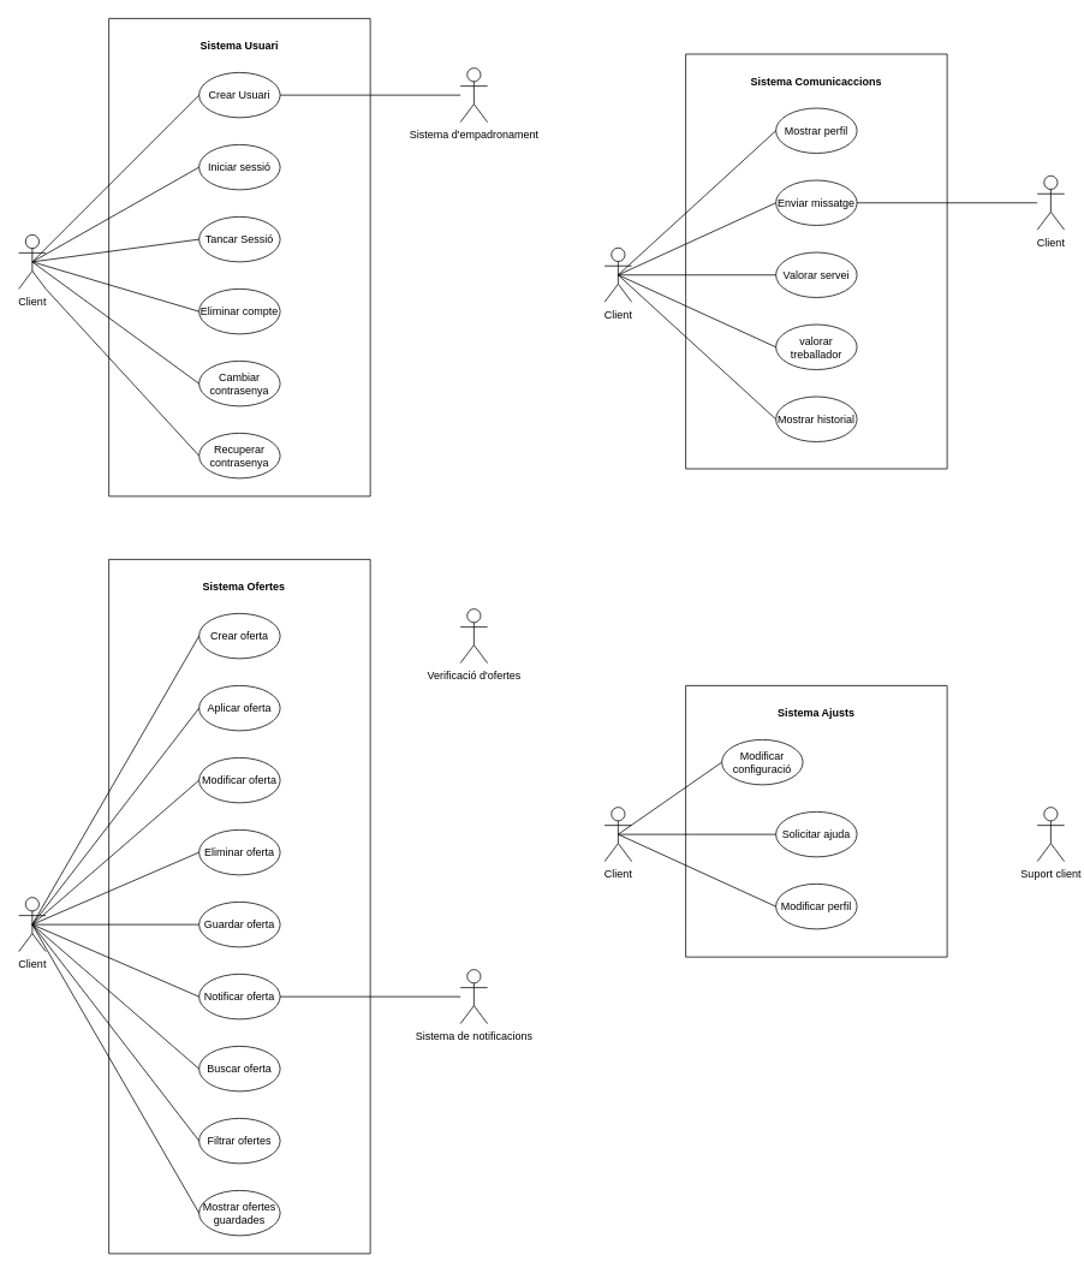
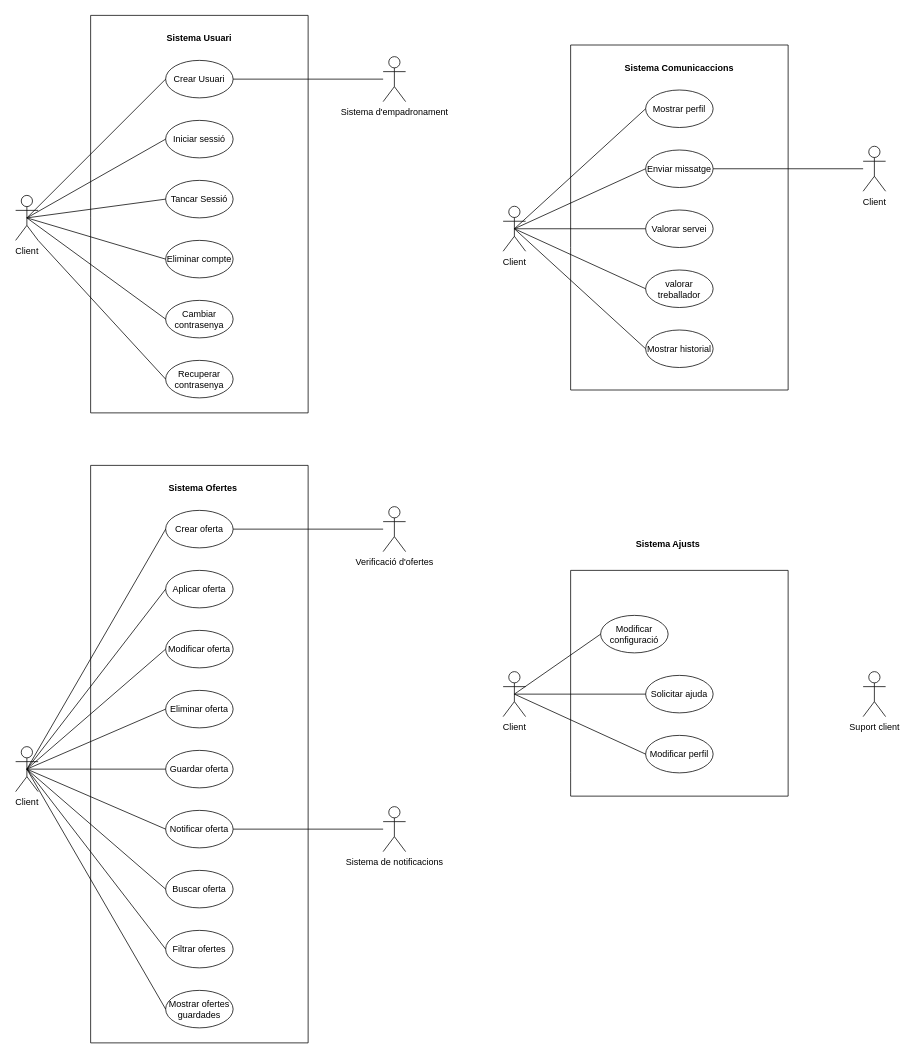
  <mxCell id="0" />
  <mxCell id="1" parent="0" />
  <mxCell id="2" value="Client" style="shape=umlActor;verticalLabelPosition=bottom;verticalAlign=top;html=1;outlineConnect=0;" vertex="1" parent="1"><mxGeometry x="20" y="260" width="30" height="60" as="geometry" /></mxCell>
  <mxCell id="3" value="Crear Usuari" style="ellipse;whiteSpace=wrap;html=1;" vertex="1" parent="1"><mxGeometry x="220" y="80" width="90" height="50" as="geometry" /></mxCell>
  <mxCell id="4" value="" style="endArrow=none;html=1;rounded=0;exitX=0.5;exitY=0.5;exitDx=0;exitDy=0;exitPerimeter=0;entryX=0;entryY=0.5;entryDx=0;entryDy=0;" edge="1" parent="1" source="2" target="3"><mxGeometry width="50" height="50" relative="1" as="geometry"><mxPoint x="210" y="280" as="sourcePoint" /><mxPoint x="300" y="150" as="targetPoint" /></mxGeometry></mxCell>
  <mxCell id="5" value="Tancar Sessió" style="ellipse;whiteSpace=wrap;html=1;" vertex="1" parent="1"><mxGeometry x="220" y="240" width="90" height="50" as="geometry" /></mxCell>
  <mxCell id="6" value="Iniciar sessió" style="ellipse;whiteSpace=wrap;html=1;" vertex="1" parent="1"><mxGeometry x="220" y="160" width="90" height="50" as="geometry" /></mxCell>
  <mxCell id="7" value="Cambiar contrasenya" style="ellipse;whiteSpace=wrap;html=1;" vertex="1" parent="1"><mxGeometry x="220" y="400" width="90" height="50" as="geometry" /></mxCell>
  <mxCell id="8" value="&lt;b&gt;Sistema Usuari&lt;/b&gt;" style="text;html=1;strokeColor=none;fillColor=none;align=center;verticalAlign=middle;whiteSpace=wrap;rounded=0;" vertex="1" parent="1"><mxGeometry x="220" y="40" width="90" height="20" as="geometry" /></mxCell>
  <mxCell id="9" value="" style="endArrow=none;html=1;rounded=0;exitX=0.5;exitY=0.5;exitDx=0;exitDy=0;exitPerimeter=0;entryX=0;entryY=0.5;entryDx=0;entryDy=0;" edge="1" parent="1" source="2" target="5"><mxGeometry width="50" height="50" relative="1" as="geometry"><mxPoint x="110" y="290" as="sourcePoint" /><mxPoint x="160" y="240" as="targetPoint" /></mxGeometry></mxCell>
  <mxCell id="10" value="" style="endArrow=none;html=1;rounded=0;exitX=0.5;exitY=0.5;exitDx=0;exitDy=0;exitPerimeter=0;entryX=0;entryY=0.5;entryDx=0;entryDy=0;" edge="1" parent="1" source="2" target="7"><mxGeometry width="50" height="50" relative="1" as="geometry"><mxPoint x="110" y="320" as="sourcePoint" /><mxPoint x="160" y="270" as="targetPoint" /></mxGeometry></mxCell>
  <mxCell id="11" value="" style="endArrow=none;html=1;rounded=0;entryX=0;entryY=0.5;entryDx=0;entryDy=0;exitX=0.5;exitY=0.5;exitDx=0;exitDy=0;exitPerimeter=0;" edge="1" parent="1" source="2" target="6"><mxGeometry width="50" height="50" relative="1" as="geometry"><mxPoint x="410" y="310" as="sourcePoint" /><mxPoint x="460" y="260" as="targetPoint" /></mxGeometry></mxCell>
  <mxCell id="12" value="Eliminar compte" style="ellipse;whiteSpace=wrap;html=1;" vertex="1" parent="1"><mxGeometry x="220" y="320" width="90" height="50" as="geometry" /></mxCell>
  <mxCell id="13" value="" style="endArrow=none;html=1;rounded=0;entryX=0;entryY=0.5;entryDx=0;entryDy=0;exitX=0.5;exitY=0.5;exitDx=0;exitDy=0;exitPerimeter=0;" edge="1" parent="1" source="2" target="12"><mxGeometry width="50" height="50" relative="1" as="geometry"><mxPoint x="140" y="370" as="sourcePoint" /><mxPoint x="190" y="320" as="targetPoint" /></mxGeometry></mxCell>
  <mxCell id="14" value="" style="endArrow=none;html=1;rounded=0;strokeWidth=1;" edge="1" parent="1"><mxGeometry width="50" height="50" relative="1" as="geometry"><mxPoint x="120" y="550" as="sourcePoint" /><mxPoint x="120" y="20" as="targetPoint" /><Array as="points"><mxPoint x="120" y="290" /></Array></mxGeometry></mxCell>
  <mxCell id="15" value="" style="endArrow=none;html=1;rounded=0;strokeWidth=1;" edge="1" parent="1"><mxGeometry width="50" height="50" relative="1" as="geometry"><mxPoint x="410" y="20" as="sourcePoint" /><mxPoint x="120" y="20" as="targetPoint" /></mxGeometry></mxCell>
  <mxCell id="16" value="" style="endArrow=none;html=1;rounded=0;strokeWidth=1;" edge="1" parent="1"><mxGeometry width="50" height="50" relative="1" as="geometry"><mxPoint x="410" y="550" as="sourcePoint" /><mxPoint x="410" y="20" as="targetPoint" /></mxGeometry></mxCell>
  <mxCell id="17" value="" style="endArrow=none;html=1;rounded=0;strokeWidth=1;" edge="1" parent="1"><mxGeometry width="50" height="50" relative="1" as="geometry"><mxPoint x="120" y="550" as="sourcePoint" /><mxPoint x="410" y="550" as="targetPoint" /></mxGeometry></mxCell>
  <mxCell id="18" value="Recuperar contrasenya" style="ellipse;whiteSpace=wrap;html=1;" vertex="1" parent="1"><mxGeometry x="220" y="480" width="90" height="50" as="geometry" /></mxCell>
  <mxCell id="19" value="" style="endArrow=none;html=1;rounded=0;entryX=0;entryY=0.5;entryDx=0;entryDy=0;" edge="1" parent="1" target="18"><mxGeometry width="50" height="50" relative="1" as="geometry"><mxPoint x="50" y="319.999" as="sourcePoint" /><mxPoint x="160" y="356.08" as="targetPoint" /></mxGeometry></mxCell>
  <mxCell id="20" value="Sistema d'empadronament" style="shape=umlActor;verticalLabelPosition=bottom;verticalAlign=top;html=1;outlineConnect=0;" vertex="1" parent="1"><mxGeometry x="510" y="75" width="30" height="60" as="geometry" /></mxCell>
  <mxCell id="21" value="" style="endArrow=none;html=1;rounded=0;exitX=1;exitY=0.5;exitDx=0;exitDy=0;" edge="1" parent="1" source="3" target="20"><mxGeometry width="50" height="50" relative="1" as="geometry"><mxPoint x="430" y="400" as="sourcePoint" /><mxPoint x="615" y="215" as="targetPoint" /></mxGeometry></mxCell>
  <mxCell id="22" value="Client" style="shape=umlActor;verticalLabelPosition=bottom;verticalAlign=top;html=1;outlineConnect=0;" vertex="1" parent="1"><mxGeometry x="20" y="995" width="30" height="60" as="geometry" /></mxCell>
  <mxCell id="23" value="Crear oferta" style="ellipse;whiteSpace=wrap;html=1;" vertex="1" parent="1"><mxGeometry x="220" y="680" width="90" height="50" as="geometry" /></mxCell>
  <mxCell id="24" value="" style="endArrow=none;html=1;rounded=0;exitX=0.5;exitY=0.5;exitDx=0;exitDy=0;exitPerimeter=0;entryX=0;entryY=0.5;entryDx=0;entryDy=0;" edge="1" parent="1" source="22" target="23"><mxGeometry width="50" height="50" relative="1" as="geometry"><mxPoint x="210" y="880" as="sourcePoint" /><mxPoint x="300" y="750" as="targetPoint" /></mxGeometry></mxCell>
  <mxCell id="25" value="Modificar oferta" style="ellipse;whiteSpace=wrap;html=1;" vertex="1" parent="1"><mxGeometry x="220" y="840" width="90" height="50" as="geometry" /></mxCell>
  <mxCell id="26" value="Aplicar oferta" style="ellipse;whiteSpace=wrap;html=1;" vertex="1" parent="1"><mxGeometry x="220" y="760" width="90" height="50" as="geometry" /></mxCell>
  <mxCell id="27" value="Guardar oferta" style="ellipse;whiteSpace=wrap;html=1;" vertex="1" parent="1"><mxGeometry x="220" y="1000" width="90" height="50" as="geometry" /></mxCell>
  <mxCell id="28" value="&lt;b&gt;Sistema Ofertes&lt;/b&gt;" style="text;html=1;strokeColor=none;fillColor=none;align=center;verticalAlign=middle;whiteSpace=wrap;rounded=0;" vertex="1" parent="1"><mxGeometry x="220" y="640" width="100" height="20" as="geometry" /></mxCell>
  <mxCell id="29" value="" style="endArrow=none;html=1;rounded=0;exitX=0.5;exitY=0.5;exitDx=0;exitDy=0;exitPerimeter=0;entryX=0;entryY=0.5;entryDx=0;entryDy=0;" edge="1" parent="1" source="22" target="25"><mxGeometry width="50" height="50" relative="1" as="geometry"><mxPoint x="110" y="890" as="sourcePoint" /><mxPoint x="160" y="840" as="targetPoint" /></mxGeometry></mxCell>
  <mxCell id="30" value="" style="endArrow=none;html=1;rounded=0;exitX=0.5;exitY=0.5;exitDx=0;exitDy=0;exitPerimeter=0;entryX=0;entryY=0.5;entryDx=0;entryDy=0;" edge="1" parent="1" source="22" target="27"><mxGeometry width="50" height="50" relative="1" as="geometry"><mxPoint x="110" y="920" as="sourcePoint" /><mxPoint x="160" y="870" as="targetPoint" /></mxGeometry></mxCell>
  <mxCell id="31" value="" style="endArrow=none;html=1;rounded=0;entryX=0;entryY=0.5;entryDx=0;entryDy=0;exitX=0.5;exitY=0.5;exitDx=0;exitDy=0;exitPerimeter=0;" edge="1" parent="1" source="22" target="26"><mxGeometry width="50" height="50" relative="1" as="geometry"><mxPoint x="410" y="910" as="sourcePoint" /><mxPoint x="460" y="860" as="targetPoint" /></mxGeometry></mxCell>
  <mxCell id="32" value="Eliminar oferta" style="ellipse;whiteSpace=wrap;html=1;" vertex="1" parent="1"><mxGeometry x="220" y="920" width="90" height="50" as="geometry" /></mxCell>
  <mxCell id="33" value="" style="endArrow=none;html=1;rounded=0;entryX=0;entryY=0.5;entryDx=0;entryDy=0;exitX=0.5;exitY=0.5;exitDx=0;exitDy=0;exitPerimeter=0;" edge="1" parent="1" source="22" target="32"><mxGeometry width="50" height="50" relative="1" as="geometry"><mxPoint x="140" y="970" as="sourcePoint" /><mxPoint x="190" y="920" as="targetPoint" /></mxGeometry></mxCell>
  <mxCell id="34" value="" style="endArrow=none;html=1;rounded=0;strokeWidth=1;" edge="1" parent="1"><mxGeometry width="50" height="50" relative="1" as="geometry"><mxPoint x="120" y="1390" as="sourcePoint" /><mxPoint x="120" y="620" as="targetPoint" /><Array as="points"><mxPoint x="120" y="890" /></Array></mxGeometry></mxCell>
  <mxCell id="35" value="" style="endArrow=none;html=1;rounded=0;strokeWidth=1;" edge="1" parent="1"><mxGeometry width="50" height="50" relative="1" as="geometry"><mxPoint x="410" y="620" as="sourcePoint" /><mxPoint x="120" y="620" as="targetPoint" /></mxGeometry></mxCell>
  <mxCell id="36" value="" style="endArrow=none;html=1;rounded=0;strokeWidth=1;" edge="1" parent="1"><mxGeometry width="50" height="50" relative="1" as="geometry"><mxPoint x="410" y="1390" as="sourcePoint" /><mxPoint x="410" y="620" as="targetPoint" /></mxGeometry></mxCell>
  <mxCell id="37" value="Notificar oferta" style="ellipse;whiteSpace=wrap;html=1;" vertex="1" parent="1"><mxGeometry x="220" y="1080" width="90" height="50" as="geometry" /></mxCell>
  <mxCell id="38" value="" style="endArrow=none;html=1;rounded=0;entryX=0;entryY=0.5;entryDx=0;entryDy=0;exitX=0.5;exitY=0.5;exitDx=0;exitDy=0;exitPerimeter=0;" edge="1" parent="1" source="22" target="37"><mxGeometry width="50" height="50" relative="1" as="geometry"><mxPoint x="50" y="919.999" as="sourcePoint" /><mxPoint x="160" y="956.08" as="targetPoint" /></mxGeometry></mxCell>
  <mxCell id="39" value="Verificació d'ofertes" style="shape=umlActor;verticalLabelPosition=bottom;verticalAlign=top;html=1;outlineConnect=0;" vertex="1" parent="1"><mxGeometry x="510" y="675" width="30" height="60" as="geometry" /></mxCell>
+ <mxCell id="40" value="" style="endArrow=none;html=1;rounded=0;exitX=1;exitY=0.5;exitDx=0;exitDy=0;" edge="1" parent="1" source="23" target="39"><mxGeometry width="50" height="50" relative="1" as="geometry"><mxPoint x="430" y="1000" as="sourcePoint" /><mxPoint x="615" y="815" as="targetPoint" /></mxGeometry></mxCell>
  <mxCell id="41" value="" style="endArrow=none;html=1;rounded=0;strokeWidth=1;" edge="1" parent="1"><mxGeometry width="50" height="50" relative="1" as="geometry"><mxPoint x="120" y="1390" as="sourcePoint" /><mxPoint x="410" y="1390" as="targetPoint" /></mxGeometry></mxCell>
  <mxCell id="42" value="Buscar oferta" style="ellipse;whiteSpace=wrap;html=1;" vertex="1" parent="1"><mxGeometry x="220" y="1160" width="90" height="50" as="geometry" /></mxCell>
  <mxCell id="43" value="" style="endArrow=none;html=1;rounded=0;entryX=0;entryY=0.5;entryDx=0;entryDy=0;exitX=0.5;exitY=0.5;exitDx=0;exitDy=0;exitPerimeter=0;" edge="1" parent="1" source="22" target="42"><mxGeometry width="50" height="50" relative="1" as="geometry"><mxPoint x="50" y="989.999" as="sourcePoint" /><mxPoint x="160" y="1026.08" as="targetPoint" /></mxGeometry></mxCell>
  <mxCell id="44" value="Filtrar ofertes" style="ellipse;whiteSpace=wrap;html=1;" vertex="1" parent="1"><mxGeometry x="220" y="1240" width="90" height="50" as="geometry" /></mxCell>
  <mxCell id="45" value="" style="endArrow=none;html=1;rounded=0;entryX=0;entryY=0.5;entryDx=0;entryDy=0;exitX=0.5;exitY=0.5;exitDx=0;exitDy=0;exitPerimeter=0;" edge="1" parent="1" source="22" target="44"><mxGeometry width="50" height="50" relative="1" as="geometry"><mxPoint x="35" y="960" as="sourcePoint" /><mxPoint x="160" y="1096.08" as="targetPoint" /></mxGeometry></mxCell>
  <mxCell id="46" value="Mostrar ofertes guardades" style="ellipse;whiteSpace=wrap;html=1;" vertex="1" parent="1"><mxGeometry x="220" y="1320" width="90" height="50" as="geometry" /></mxCell>
  <mxCell id="47" value="" style="endArrow=none;html=1;rounded=0;entryX=0;entryY=0.5;entryDx=0;entryDy=0;exitX=0.5;exitY=0.5;exitDx=0;exitDy=0;exitPerimeter=0;" edge="1" parent="1" source="22" target="46"><mxGeometry width="50" height="50" relative="1" as="geometry"><mxPoint x="35" y="1030" as="sourcePoint" /><mxPoint x="160" y="1166.08" as="targetPoint" /></mxGeometry></mxCell>
  <mxCell id="48" value="Sistema de notificacions" style="shape=umlActor;verticalLabelPosition=bottom;verticalAlign=top;html=1;outlineConnect=0;" vertex="1" parent="1"><mxGeometry x="510" y="1075" width="30" height="60" as="geometry" /></mxCell>
  <mxCell id="49" value="" style="endArrow=none;html=1;rounded=0;exitX=1;exitY=0.5;exitDx=0;exitDy=0;" edge="1" parent="1" source="37" target="48"><mxGeometry width="50" height="50" relative="1" as="geometry"><mxPoint x="310" y="1100" as="sourcePoint" /><mxPoint x="615" y="1210" as="targetPoint" /></mxGeometry></mxCell>
  <mxCell id="50" value="Client" style="shape=umlActor;verticalLabelPosition=bottom;verticalAlign=top;html=1;outlineConnect=0;" vertex="1" parent="1"><mxGeometry x="670" y="274.52" width="30" height="60" as="geometry" /></mxCell>
  <mxCell id="51" value="Mostrar perfil" style="ellipse;whiteSpace=wrap;html=1;" vertex="1" parent="1"><mxGeometry x="860" y="119.52" width="90" height="50" as="geometry" /></mxCell>
  <mxCell id="52" value="" style="endArrow=none;html=1;rounded=0;exitX=0.5;exitY=0.5;exitDx=0;exitDy=0;exitPerimeter=0;entryX=0;entryY=0.5;entryDx=0;entryDy=0;" edge="1" parent="1" source="50" target="51"><mxGeometry width="50" height="50" relative="1" as="geometry"><mxPoint x="850" y="319.52" as="sourcePoint" /><mxPoint x="940" y="189.52" as="targetPoint" /></mxGeometry></mxCell>
  <mxCell id="53" value="Valorar servei" style="ellipse;whiteSpace=wrap;html=1;" vertex="1" parent="1"><mxGeometry x="860" y="279.52" width="90" height="50" as="geometry" /></mxCell>
  <mxCell id="54" value="Enviar missatge" style="ellipse;whiteSpace=wrap;html=1;" vertex="1" parent="1"><mxGeometry x="860" y="199.52" width="90" height="50" as="geometry" /></mxCell>
  <mxCell id="55" value="Mostrar historial" style="ellipse;whiteSpace=wrap;html=1;" vertex="1" parent="1"><mxGeometry x="860" y="439.52" width="90" height="50" as="geometry" /></mxCell>
  <mxCell id="56" value="&lt;b&gt;Sistema Comunicaccions&lt;/b&gt;" style="text;html=1;strokeColor=none;fillColor=none;align=center;verticalAlign=middle;whiteSpace=wrap;rounded=0;" vertex="1" parent="1"><mxGeometry x="825" y="79.52" width="160" height="20" as="geometry" /></mxCell>
  <mxCell id="57" value="" style="endArrow=none;html=1;rounded=0;exitX=0.5;exitY=0.5;exitDx=0;exitDy=0;exitPerimeter=0;entryX=0;entryY=0.5;entryDx=0;entryDy=0;" edge="1" parent="1" source="50" target="53"><mxGeometry width="50" height="50" relative="1" as="geometry"><mxPoint x="750" y="329.52" as="sourcePoint" /><mxPoint x="800" y="279.52" as="targetPoint" /></mxGeometry></mxCell>
  <mxCell id="58" value="" style="endArrow=none;html=1;rounded=0;exitX=0.5;exitY=0.5;exitDx=0;exitDy=0;exitPerimeter=0;entryX=0;entryY=0.5;entryDx=0;entryDy=0;" edge="1" parent="1" source="50" target="55"><mxGeometry width="50" height="50" relative="1" as="geometry"><mxPoint x="750" y="359.52" as="sourcePoint" /><mxPoint x="800" y="309.52" as="targetPoint" /></mxGeometry></mxCell>
  <mxCell id="59" value="" style="endArrow=none;html=1;rounded=0;entryX=0;entryY=0.5;entryDx=0;entryDy=0;exitX=0.5;exitY=0.5;exitDx=0;exitDy=0;exitPerimeter=0;" edge="1" parent="1" source="50" target="54"><mxGeometry width="50" height="50" relative="1" as="geometry"><mxPoint x="1050" y="349.52" as="sourcePoint" /><mxPoint x="1100" y="299.52" as="targetPoint" /></mxGeometry></mxCell>
  <mxCell id="60" value="valorar treballador" style="ellipse;whiteSpace=wrap;html=1;" vertex="1" parent="1"><mxGeometry x="860" y="359.52" width="90" height="50" as="geometry" /></mxCell>
  <mxCell id="61" value="" style="endArrow=none;html=1;rounded=0;entryX=0;entryY=0.5;entryDx=0;entryDy=0;exitX=0.5;exitY=0.5;exitDx=0;exitDy=0;exitPerimeter=0;" edge="1" parent="1" source="50" target="60"><mxGeometry width="50" height="50" relative="1" as="geometry"><mxPoint x="780" y="409.52" as="sourcePoint" /><mxPoint x="830" y="359.52" as="targetPoint" /></mxGeometry></mxCell>
  <mxCell id="62" value="" style="endArrow=none;html=1;rounded=0;strokeWidth=1;" edge="1" parent="1"><mxGeometry width="50" height="50" relative="1" as="geometry"><mxPoint x="760" y="519.52" as="sourcePoint" /><mxPoint x="760" y="59.52" as="targetPoint" /><Array as="points"><mxPoint x="760" y="329.52" /></Array></mxGeometry></mxCell>
  <mxCell id="63" value="" style="endArrow=none;html=1;rounded=0;strokeWidth=1;" edge="1" parent="1"><mxGeometry width="50" height="50" relative="1" as="geometry"><mxPoint x="1050" y="59.52" as="sourcePoint" /><mxPoint x="760" y="59.52" as="targetPoint" /></mxGeometry></mxCell>
  <mxCell id="64" value="" style="endArrow=none;html=1;rounded=0;strokeWidth=1;" edge="1" parent="1"><mxGeometry width="50" height="50" relative="1" as="geometry"><mxPoint x="1050" y="519.52" as="sourcePoint" /><mxPoint x="1050" y="59.52" as="targetPoint" /></mxGeometry></mxCell>
  <mxCell id="65" value="" style="endArrow=none;html=1;rounded=0;strokeWidth=1;" edge="1" parent="1"><mxGeometry width="50" height="50" relative="1" as="geometry"><mxPoint x="760" y="519.52" as="sourcePoint" /><mxPoint x="1050" y="519.52" as="targetPoint" /></mxGeometry></mxCell>
  <mxCell id="66" value="Client" style="shape=umlActor;verticalLabelPosition=bottom;verticalAlign=top;html=1;outlineConnect=0;" vertex="1" parent="1"><mxGeometry x="1150" y="194.52" width="30" height="60" as="geometry" /></mxCell>
  <mxCell id="67" value="" style="endArrow=none;html=1;rounded=0;exitX=1;exitY=0.5;exitDx=0;exitDy=0;" edge="1" parent="1" source="54" target="66"><mxGeometry width="50" height="50" relative="1" as="geometry"><mxPoint x="970" y="224.52" as="sourcePoint" /><mxPoint x="1255" y="334.52" as="targetPoint" /></mxGeometry></mxCell>
  <mxCell id="68" value="Client" style="shape=umlActor;verticalLabelPosition=bottom;verticalAlign=top;html=1;outlineConnect=0;" vertex="1" parent="1"><mxGeometry x="670" y="895" width="30" height="60" as="geometry" /></mxCell>
  <mxCell id="69" value="Modificar configuració" style="ellipse;whiteSpace=wrap;html=1;" vertex="1" parent="1"><mxGeometry x="800" y="820" width="90" height="50" as="geometry" /></mxCell>
  <mxCell id="70" value="" style="endArrow=none;html=1;rounded=0;exitX=0.5;exitY=0.5;exitDx=0;exitDy=0;exitPerimeter=0;entryX=0;entryY=0.5;entryDx=0;entryDy=0;" edge="1" parent="1" source="68" target="69"><mxGeometry width="50" height="50" relative="1" as="geometry"><mxPoint x="850" y="1020" as="sourcePoint" /><mxPoint x="940" y="890" as="targetPoint" /></mxGeometry></mxCell>
  <mxCell id="71" value="Modificar perfil" style="ellipse;whiteSpace=wrap;html=1;" vertex="1" parent="1"><mxGeometry x="860" y="980" width="90" height="50" as="geometry" /></mxCell>
  <mxCell id="72" value="Solicitar ajuda" style="ellipse;whiteSpace=wrap;html=1;" vertex="1" parent="1"><mxGeometry x="860" y="900" width="90" height="50" as="geometry" /></mxCell>
- <mxCell id="73" value="&lt;b&gt;Sistema Ajusts&lt;/b&gt;" style="text;html=1;strokeColor=none;fillColor=none;align=center;verticalAlign=middle;whiteSpace=wrap;rounded=0;" vertex="1" parent="1"><mxGeometry x="825" y="780" width="160" height="20" as="geometry" /></mxCell>
+ <mxCell id="73" value="&lt;b&gt;Sistema Ajusts&lt;/b&gt;" style="text;html=1;strokeColor=none;fillColor=none;align=center;verticalAlign=middle;whiteSpace=wrap;rounded=0;" vertex="1" parent="1"><mxGeometry x="810" y="715" width="160" height="20" as="geometry" /></mxCell>
  <mxCell id="74" value="" style="endArrow=none;html=1;rounded=0;exitX=0.5;exitY=0.5;exitDx=0;exitDy=0;exitPerimeter=0;entryX=0;entryY=0.5;entryDx=0;entryDy=0;" edge="1" parent="1" source="68" target="71"><mxGeometry width="50" height="50" relative="1" as="geometry"><mxPoint x="750" y="1030" as="sourcePoint" /><mxPoint x="800" y="980" as="targetPoint" /></mxGeometry></mxCell>
  <mxCell id="75" value="" style="endArrow=none;html=1;rounded=0;entryX=0;entryY=0.5;entryDx=0;entryDy=0;exitX=0.5;exitY=0.5;exitDx=0;exitDy=0;exitPerimeter=0;" edge="1" parent="1" source="68" target="72"><mxGeometry width="50" height="50" relative="1" as="geometry"><mxPoint x="1050" y="1050" as="sourcePoint" /><mxPoint x="1100" y="1000" as="targetPoint" /></mxGeometry></mxCell>
  <mxCell id="76" value="" style="endArrow=none;html=1;rounded=0;strokeWidth=1;" edge="1" parent="1"><mxGeometry width="50" height="50" relative="1" as="geometry"><mxPoint x="760" y="1061" as="sourcePoint" /><mxPoint x="760" y="760" as="targetPoint" /><Array as="points"><mxPoint x="760" y="1030" /></Array></mxGeometry></mxCell>
  <mxCell id="77" value="" style="endArrow=none;html=1;rounded=0;strokeWidth=1;" edge="1" parent="1"><mxGeometry width="50" height="50" relative="1" as="geometry"><mxPoint x="1050" y="760" as="sourcePoint" /><mxPoint x="760" y="760" as="targetPoint" /></mxGeometry></mxCell>
  <mxCell id="78" value="" style="endArrow=none;html=1;rounded=0;strokeWidth=1;" edge="1" parent="1"><mxGeometry width="50" height="50" relative="1" as="geometry"><mxPoint x="1050" y="1061" as="sourcePoint" /><mxPoint x="1050" y="760" as="targetPoint" /></mxGeometry></mxCell>
  <mxCell id="79" value="" style="endArrow=none;html=1;rounded=0;strokeWidth=1;" edge="1" parent="1"><mxGeometry width="50" height="50" relative="1" as="geometry"><mxPoint x="760" y="1061" as="sourcePoint" /><mxPoint x="1050" y="1061" as="targetPoint" /></mxGeometry></mxCell>
  <mxCell id="80" value="Suport client" style="shape=umlActor;verticalLabelPosition=bottom;verticalAlign=top;html=1;outlineConnect=0;" vertex="1" parent="1"><mxGeometry x="1150" y="895" width="30" height="60" as="geometry" /></mxCell>
